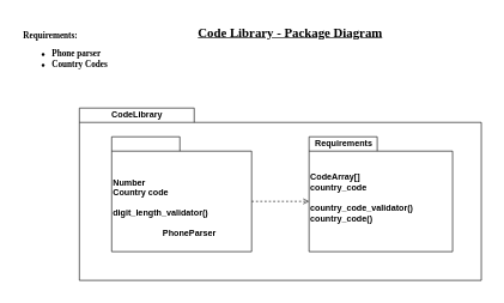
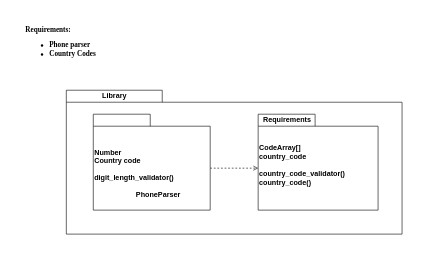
  <mxCell id="0" />
  <mxCell id="1" parent="0" />
  <mxCell id="2" value="" style="rounded=0;whiteSpace=wrap;html=1;fillColor=none;strokeColor=none;" vertex="1" parent="1"><mxGeometry x="20" y="20" width="660" height="380" as="geometry" /></mxCell>
- <mxCell id="3" value="Requirements:&lt;br&gt;&lt;ul&gt;&lt;li&gt;Phone parser&lt;/li&gt;&lt;li&gt;Country Codes&lt;/li&gt;&lt;/ul&gt;" style="text;html=1;strokeColor=none;fillColor=none;align=left;verticalAlign=middle;whiteSpace=wrap;rounded=0;fontFamily=Coming Soon;fontSource=https%3A%2F%2Ffonts.googleapis.com%2Fcss%3Ffamily%3DComing%2BSoon;fontStyle=1" parent="1" vertex="1"><mxGeometry x="30" y="30" width="160" height="90" as="geometry" /></mxCell>
- <mxCell id="4" value="&lt;h2&gt;Code Library - Package Diagram&lt;/h2&gt;" style="text;html=1;strokeColor=none;fillColor=none;align=center;verticalAlign=middle;whiteSpace=wrap;rounded=0;fontFamily=Coming Soon;fontSource=https%3A%2F%2Ffonts.googleapis.com%2Fcss%3Ffamily%3DComing%2BSoon;fontStyle=5" parent="1" vertex="1"><mxGeometry x="256" y="30" width="296" height="30" as="geometry" /></mxCell>
+ <mxCell id="3" value="Requirements:&lt;br&gt;&lt;ul&gt;&lt;li&gt;Phone parser&lt;/li&gt;&lt;li&gt;Country Codes&lt;/li&gt;&lt;/ul&gt;" style="text;html=1;strokeColor=none;fillColor=none;align=left;verticalAlign=middle;whiteSpace=wrap;rounded=0;fontFamily=Coming Soon;fontSource=https%3A%2F%2Ffonts.googleapis.com%2Fcss%3Ffamily%3DComing%2BSoon;fontStyle=1" parent="1" vertex="1"><mxGeometry x="40" y="30" width="160" height="90" as="geometry" /></mxCell>
  <mxCell id="5" value="" style="shape=folder;fontStyle=1;spacingTop=10;tabWidth=160;tabHeight=20;tabPosition=left;html=1;whiteSpace=wrap;" parent="1" vertex="1"><mxGeometry x="110" y="150" width="560" height="240" as="geometry" /></mxCell>
- <mxCell id="6" value="CodeLibrary" style="text;align=center;fontStyle=1;verticalAlign=middle;spacingLeft=3;spacingRight=3;strokeColor=none;rotatable=0;points=[[0,0.5],[1,0.5]];portConstraint=eastwest;html=1;" parent="1" vertex="1"><mxGeometry x="110" y="150" width="160" height="20" as="geometry" /></mxCell>
+ <mxCell id="6" value="Library" style="text;align=center;fontStyle=1;verticalAlign=middle;spacingLeft=3;spacingRight=3;strokeColor=none;rotatable=0;points=[[0,0.5],[1,0.5]];portConstraint=eastwest;html=1;" parent="1" vertex="1"><mxGeometry x="110" y="150" width="160" height="20" as="geometry" /></mxCell>
  <mxCell id="7" style="edgeStyle=orthogonalEdgeStyle;rounded=0;orthogonalLoop=1;jettySize=auto;html=1;exitX=0;exitY=0;exitDx=195;exitDy=90;exitPerimeter=0;entryX=0;entryY=0;entryDx=0;entryDy=90;entryPerimeter=0;dashed=1;endArrow=open;endFill=0;" parent="1" source="8" target="10" edge="1"><mxGeometry relative="1" as="geometry" /></mxCell>
  <mxCell id="8" value="&lt;blockquote style=&quot;margin: 0 0 0 40px; border: none; padding: 0px;&quot;&gt;&lt;/blockquote&gt;&lt;span style=&quot;background-color: initial;&quot;&gt;Number&lt;/span&gt;&lt;br&gt;Country code&lt;br&gt;&lt;br&gt;digit_length_validator()" style="shape=folder;fontStyle=1;spacingTop=10;tabWidth=95;tabHeight=20;tabPosition=left;html=1;whiteSpace=wrap;align=left;" parent="1" vertex="1"><mxGeometry x="155" y="190" width="195" height="160" as="geometry" /></mxCell>
  <mxCell id="9" value="PhoneParser" style="text;align=center;fontStyle=1;verticalAlign=middle;spacingLeft=3;spacingRight=3;strokeColor=none;rotatable=0;points=[[0,0.5],[1,0.5]];portConstraint=eastwest;html=1;" parent="1" vertex="1"><mxGeometry x="215" y="315" width="95" height="20" as="geometry" /></mxCell>
  <mxCell id="10" value="CodeArray[]&lt;br&gt;country_code&lt;br&gt;&lt;br&gt;country_code_validator()&lt;br&gt;country_code()" style="shape=folder;fontStyle=1;spacingTop=10;tabWidth=95;tabHeight=20;tabPosition=left;html=1;whiteSpace=wrap;align=left;" parent="1" vertex="1"><mxGeometry x="430" y="190" width="200" height="160" as="geometry" /></mxCell>
  <mxCell id="11" value="Requirements" style="text;align=center;fontStyle=1;verticalAlign=middle;spacingLeft=3;spacingRight=3;strokeColor=none;rotatable=0;points=[[0,0.5],[1,0.5]];portConstraint=eastwest;html=1;" parent="1" vertex="1"><mxGeometry x="430" y="190" width="95" height="20" as="geometry" /></mxCell>
